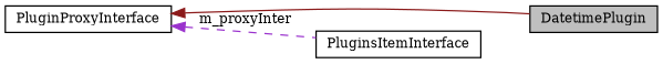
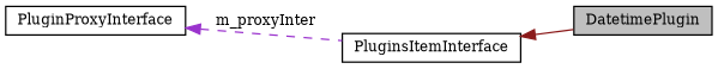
  digraph {
    fontname="DejaVu Serif"
    rankdir=LR
    node [color=black fillcolor=white fontname="DejaVu Serif" fontsize=10 shape=record style=filled]
    edge [dir=back fontname="DejaVu Serif" fontsize=10 labelfontname=Helvetica labelfontsize=10]
    n1 [fillcolor=grey75 fontcolor=black height=0.2 label=DatetimePlugin width=0.4]
    n2 [height=0.2 label=PluginsItemInterface width=0.4]
    n3 [height=0.2 label=PluginProxyInterface width=0.4]
-   n3 -> n1 [color=firebrick4 style=solid]
+   n2 -> n1 [color=firebrick4 style=solid]
    n3 -> n2 [color=darkorchid3 label=" m_proxyInter" style=dashed]
  }
